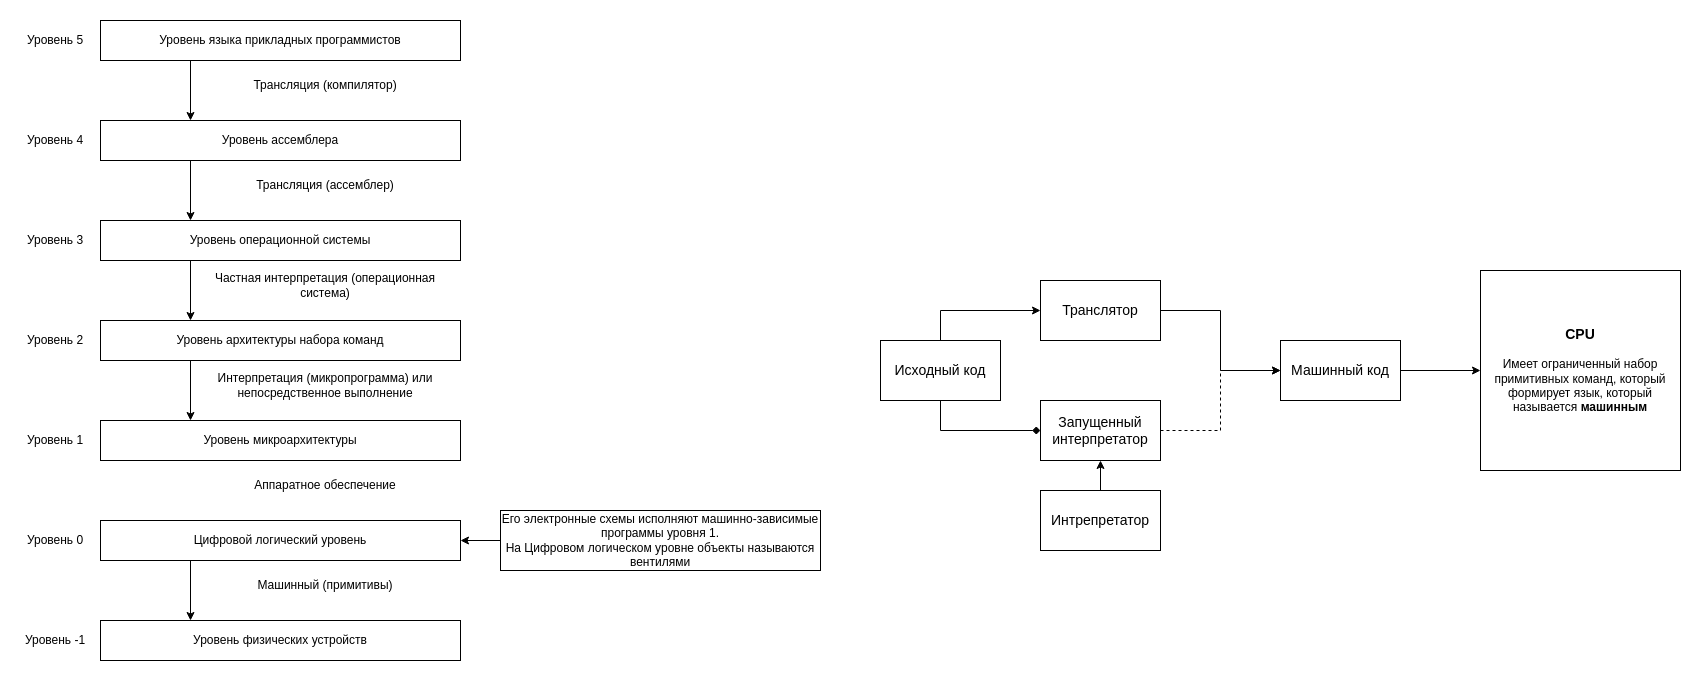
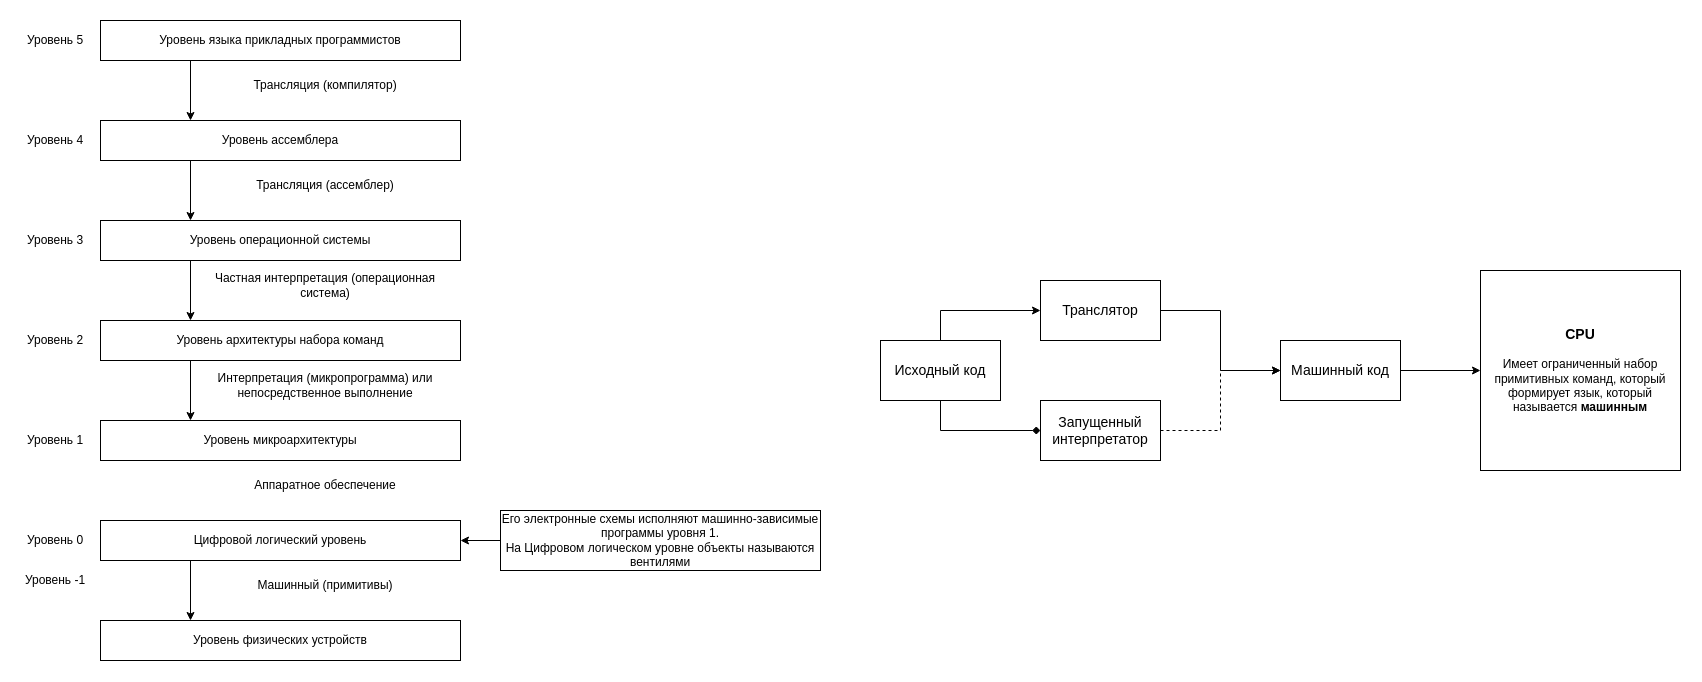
  <mxCell id="0" />
  <mxCell id="1" parent="0" />
  <mxCell id="2" value="&lt;b&gt;&lt;font style=&quot;font-size: 14px&quot;&gt;CPU&lt;/font&gt;&lt;/b&gt;&lt;br&gt;&lt;br&gt;Имеет ограниченный набор примитивных команд, который формирует язык, который называется&amp;nbsp;&lt;b&gt;машинным&lt;/b&gt;" style="whiteSpace=wrap;html=1;aspect=fixed;" parent="1" vertex="1"><mxGeometry x="1480" y="270" width="200" height="200" as="geometry" /></mxCell>
- <mxCell id="3" style="edgeStyle=orthogonalEdgeStyle;rounded=0;orthogonalLoop=1;jettySize=auto;html=1;exitX=0.5;exitY=0;exitDx=0;exitDy=0;entryX=0.5;entryY=1;entryDx=0;entryDy=0;fontSize=14;" parent="1" source="4" target="11" edge="1"><mxGeometry relative="1" as="geometry" /></mxCell>
- <mxCell id="4" value="Интрепретатор" style="rounded=0;whiteSpace=wrap;html=1;fontSize=14;" parent="1" vertex="1"><mxGeometry x="1040" y="490" width="120" height="60" as="geometry" /></mxCell>
  <mxCell id="5" style="edgeStyle=orthogonalEdgeStyle;rounded=0;orthogonalLoop=1;jettySize=auto;html=1;exitX=1;exitY=0.5;exitDx=0;exitDy=0;entryX=0;entryY=0.5;entryDx=0;entryDy=0;" parent="1" source="6" target="13" edge="1"><mxGeometry relative="1" as="geometry" /></mxCell>
  <mxCell id="6" value="Транслятор" style="rounded=0;whiteSpace=wrap;html=1;fontSize=14;" parent="1" vertex="1"><mxGeometry x="1040" y="280" width="120" height="60" as="geometry" /></mxCell>
  <mxCell id="7" style="edgeStyle=orthogonalEdgeStyle;rounded=0;orthogonalLoop=1;jettySize=auto;html=1;exitX=0.5;exitY=1;exitDx=0;exitDy=0;entryX=0;entryY=0.5;entryDx=0;entryDy=0;fontSize=14;endArrow=diamond;" parent="1" source="9" target="11" edge="1"><mxGeometry relative="1" as="geometry" /></mxCell>
  <mxCell id="8" style="edgeStyle=orthogonalEdgeStyle;rounded=0;orthogonalLoop=1;jettySize=auto;html=1;exitX=0.5;exitY=0;exitDx=0;exitDy=0;entryX=0;entryY=0.5;entryDx=0;entryDy=0;fontSize=14;" parent="1" source="9" target="6" edge="1"><mxGeometry relative="1" as="geometry" /></mxCell>
  <mxCell id="9" value="Исходный код" style="rounded=0;whiteSpace=wrap;html=1;fontSize=14;" parent="1" vertex="1"><mxGeometry x="880" y="340" width="120" height="60" as="geometry" /></mxCell>
  <mxCell id="10" style="edgeStyle=orthogonalEdgeStyle;rounded=0;orthogonalLoop=1;jettySize=auto;html=1;exitX=1;exitY=0.5;exitDx=0;exitDy=0;entryX=0;entryY=0.5;entryDx=0;entryDy=0;dashed=1;" parent="1" source="11" target="13" edge="1"><mxGeometry relative="1" as="geometry" /></mxCell>
  <mxCell id="11" value="Запущенный интерпретатор" style="rounded=0;whiteSpace=wrap;html=1;fontSize=14;" parent="1" vertex="1"><mxGeometry x="1040" y="400" width="120" height="60" as="geometry" /></mxCell>
  <mxCell id="12" style="edgeStyle=orthogonalEdgeStyle;rounded=0;orthogonalLoop=1;jettySize=auto;html=1;exitX=1;exitY=0.5;exitDx=0;exitDy=0;fontSize=14;" parent="1" source="13" target="2" edge="1"><mxGeometry relative="1" as="geometry" /></mxCell>
  <mxCell id="13" value="&lt;font style=&quot;font-size: 14px&quot;&gt;Машинный код&lt;/font&gt;" style="rounded=0;whiteSpace=wrap;html=1;" parent="1" vertex="1"><mxGeometry x="1280" y="340" width="120" height="60" as="geometry" /></mxCell>
  <mxCell id="14" style="edgeStyle=orthogonalEdgeStyle;rounded=0;orthogonalLoop=1;jettySize=auto;html=1;exitX=0.25;exitY=1;exitDx=0;exitDy=0;entryX=0.25;entryY=0;entryDx=0;entryDy=0;" edge="1" parent="1" source="15" target="19"><mxGeometry relative="1" as="geometry" /></mxCell>
  <mxCell id="15" value="Уровень языка прикладных программистов" style="rounded=0;whiteSpace=wrap;html=1;" vertex="1" parent="1"><mxGeometry x="100" y="20" width="360" height="40" as="geometry" /></mxCell>
  <mxCell id="16" value="Уровень 5" style="text;html=1;strokeColor=none;fillColor=none;align=center;verticalAlign=middle;whiteSpace=wrap;rounded=0;" vertex="1" parent="1"><mxGeometry x="20" y="25" width="70" height="30" as="geometry" /></mxCell>
  <mxCell id="17" value="Трансляция (компилятор)" style="text;html=1;strokeColor=none;fillColor=none;align=center;verticalAlign=middle;whiteSpace=wrap;rounded=0;" vertex="1" parent="1"><mxGeometry x="190" y="70" width="270" height="30" as="geometry" /></mxCell>
  <mxCell id="18" style="edgeStyle=orthogonalEdgeStyle;rounded=0;orthogonalLoop=1;jettySize=auto;html=1;exitX=0.25;exitY=1;exitDx=0;exitDy=0;entryX=0.25;entryY=0;entryDx=0;entryDy=0;" edge="1" parent="1" source="19" target="23"><mxGeometry relative="1" as="geometry" /></mxCell>
  <mxCell id="19" value="Уровень ассемблера" style="rounded=0;whiteSpace=wrap;html=1;" vertex="1" parent="1"><mxGeometry x="100" y="120" width="360" height="40" as="geometry" /></mxCell>
  <mxCell id="20" value="Уровень 4" style="text;html=1;strokeColor=none;fillColor=none;align=center;verticalAlign=middle;whiteSpace=wrap;rounded=0;" vertex="1" parent="1"><mxGeometry x="20" y="125" width="70" height="30" as="geometry" /></mxCell>
  <mxCell id="21" value="Трансляция (ассемблер)" style="text;html=1;strokeColor=none;fillColor=none;align=center;verticalAlign=middle;whiteSpace=wrap;rounded=0;" vertex="1" parent="1"><mxGeometry x="190" y="170" width="270" height="30" as="geometry" /></mxCell>
  <mxCell id="22" style="edgeStyle=orthogonalEdgeStyle;rounded=0;orthogonalLoop=1;jettySize=auto;html=1;exitX=0.25;exitY=1;exitDx=0;exitDy=0;entryX=0.25;entryY=0;entryDx=0;entryDy=0;" edge="1" parent="1" source="23" target="27"><mxGeometry relative="1" as="geometry" /></mxCell>
  <mxCell id="23" value="Уровень операционной системы" style="rounded=0;whiteSpace=wrap;html=1;" vertex="1" parent="1"><mxGeometry x="100" y="220" width="360" height="40" as="geometry" /></mxCell>
  <mxCell id="24" value="Уровень 3" style="text;html=1;strokeColor=none;fillColor=none;align=center;verticalAlign=middle;whiteSpace=wrap;rounded=0;" vertex="1" parent="1"><mxGeometry x="20" y="225" width="70" height="30" as="geometry" /></mxCell>
  <mxCell id="25" value="Частная интерпретация (операционная система)" style="text;html=1;strokeColor=none;fillColor=none;align=center;verticalAlign=middle;whiteSpace=wrap;rounded=0;" vertex="1" parent="1"><mxGeometry x="190" y="270" width="270" height="30" as="geometry" /></mxCell>
  <mxCell id="26" style="edgeStyle=orthogonalEdgeStyle;rounded=0;orthogonalLoop=1;jettySize=auto;html=1;exitX=0.25;exitY=1;exitDx=0;exitDy=0;entryX=0.25;entryY=0;entryDx=0;entryDy=0;" edge="1" parent="1" source="27" target="30"><mxGeometry relative="1" as="geometry" /></mxCell>
  <mxCell id="27" value="Уровень архитектуры набора команд" style="rounded=0;whiteSpace=wrap;html=1;" vertex="1" parent="1"><mxGeometry x="100" y="320" width="360" height="40" as="geometry" /></mxCell>
  <mxCell id="28" value="Уровень 2" style="text;html=1;strokeColor=none;fillColor=none;align=center;verticalAlign=middle;whiteSpace=wrap;rounded=0;" vertex="1" parent="1"><mxGeometry x="20" y="325" width="70" height="30" as="geometry" /></mxCell>
  <mxCell id="29" value="Интерпретация (микропрограмма) или непосредственное выполнение" style="text;html=1;strokeColor=none;fillColor=none;align=center;verticalAlign=middle;whiteSpace=wrap;rounded=0;" vertex="1" parent="1"><mxGeometry x="190" y="370" width="270" height="30" as="geometry" /></mxCell>
  <mxCell id="30" value="Уровень микроархитектуры" style="rounded=0;whiteSpace=wrap;html=1;" vertex="1" parent="1"><mxGeometry x="100" y="420" width="360" height="40" as="geometry" /></mxCell>
  <mxCell id="31" value="Уровень 1" style="text;html=1;strokeColor=none;fillColor=none;align=center;verticalAlign=middle;whiteSpace=wrap;rounded=0;" vertex="1" parent="1"><mxGeometry x="20" y="425" width="70" height="30" as="geometry" /></mxCell>
  <mxCell id="32" value="Аппаратное обеспечение" style="text;html=1;strokeColor=none;fillColor=none;align=center;verticalAlign=middle;whiteSpace=wrap;rounded=0;" vertex="1" parent="1"><mxGeometry x="190" y="470" width="270" height="30" as="geometry" /></mxCell>
  <mxCell id="33" style="edgeStyle=orthogonalEdgeStyle;rounded=0;orthogonalLoop=1;jettySize=auto;html=1;exitX=0.25;exitY=1;exitDx=0;exitDy=0;entryX=0.25;entryY=0;entryDx=0;entryDy=0;" edge="1" parent="1" source="34" target="36"><mxGeometry relative="1" as="geometry" /></mxCell>
  <mxCell id="34" value="Цифровой логический уровень" style="rounded=0;whiteSpace=wrap;html=1;" vertex="1" parent="1"><mxGeometry x="100" y="520" width="360" height="40" as="geometry" /></mxCell>
  <mxCell id="35" value="Уровень 0" style="text;html=1;strokeColor=none;fillColor=none;align=center;verticalAlign=middle;whiteSpace=wrap;rounded=0;" vertex="1" parent="1"><mxGeometry x="20" y="525" width="70" height="30" as="geometry" /></mxCell>
  <mxCell id="36" value="Уровень физических устройств" style="rounded=0;whiteSpace=wrap;html=1;" vertex="1" parent="1"><mxGeometry x="100" y="620" width="360" height="40" as="geometry" /></mxCell>
- <mxCell id="37" value="Уровень -1" style="text;html=1;strokeColor=none;fillColor=none;align=center;verticalAlign=middle;whiteSpace=wrap;rounded=0;" vertex="1" parent="1"><mxGeometry x="20" y="625" width="70" height="30" as="geometry" /></mxCell>
+ <mxCell id="37" value="Уровень -1" style="text;html=1;strokeColor=none;fillColor=none;align=center;verticalAlign=middle;whiteSpace=wrap;rounded=0;" vertex="1" parent="1"><mxGeometry x="20" y="565" width="70" height="30" as="geometry" /></mxCell>
  <mxCell id="38" style="edgeStyle=orthogonalEdgeStyle;rounded=0;orthogonalLoop=1;jettySize=auto;html=1;exitX=0;exitY=0.5;exitDx=0;exitDy=0;entryX=1;entryY=0.5;entryDx=0;entryDy=0;" edge="1" parent="1" source="39" target="34"><mxGeometry relative="1" as="geometry" /></mxCell>
  <mxCell id="39" value="Его электронные схемы исполняют машинно-зависимые программы уровня 1.&lt;br&gt;На Цифровом логическом уровне объекты называются вентилями" style="rounded=0;whiteSpace=wrap;html=1;" vertex="1" parent="1"><mxGeometry x="500" y="510" width="320" height="60" as="geometry" /></mxCell>
  <mxCell id="40" value="Машинный (примитивы)" style="text;html=1;strokeColor=none;fillColor=none;align=center;verticalAlign=middle;whiteSpace=wrap;rounded=0;" vertex="1" parent="1"><mxGeometry x="190" y="570" width="270" height="30" as="geometry" /></mxCell>
